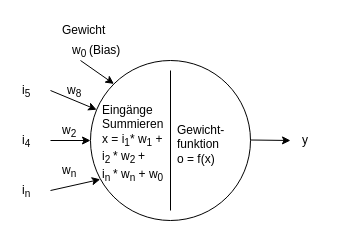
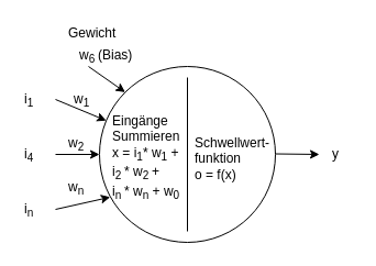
  <mxCell id="0" />
  <mxCell id="1" parent="0" />
  <mxCell id="2" value="" style="ellipse;whiteSpace=wrap;html=1;aspect=fixed;" vertex="1" parent="1"><mxGeometry x="90" y="60" width="160" height="160" as="geometry" /></mxCell>
  <mxCell id="3" value="" style="endArrow=classic;html=1;" edge="1" parent="1" target="2"><mxGeometry width="50" height="50" relative="1" as="geometry"><mxPoint x="50" y="90" as="sourcePoint" /><mxPoint x="100" y="60" as="targetPoint" /></mxGeometry></mxCell>
  <mxCell id="4" value="" style="endArrow=classic;html=1;entryX=0.061;entryY=0.743;entryDx=0;entryDy=0;entryPerimeter=0;" edge="1" parent="1" target="2"><mxGeometry width="50" height="50" relative="1" as="geometry"><mxPoint x="50" y="190" as="sourcePoint" /><mxPoint x="120" y="210" as="targetPoint" /></mxGeometry></mxCell>
  <mxCell id="5" value="" style="endArrow=classic;html=1;entryX=0;entryY=0.5;entryDx=0;entryDy=0;" edge="1" parent="1" target="2"><mxGeometry width="50" height="50" relative="1" as="geometry"><mxPoint x="50" y="140" as="sourcePoint" /><mxPoint x="-50" y="170" as="targetPoint" /></mxGeometry></mxCell>
  <mxCell id="6" value="" style="endArrow=classic;html=1;entryX=0;entryY=0;entryDx=0;entryDy=0;" edge="1" parent="1" target="2"><mxGeometry width="50" height="50" relative="1" as="geometry"><mxPoint x="80" y="60" as="sourcePoint" /><mxPoint x="170" y="-10" as="targetPoint" /></mxGeometry></mxCell>
  <mxCell id="7" value="" style="endArrow=none;html=1;" edge="1" parent="1"><mxGeometry width="50" height="50" relative="1" as="geometry"><mxPoint x="170" y="210" as="sourcePoint" /><mxPoint x="170" y="70" as="targetPoint" /></mxGeometry></mxCell>
- <mxCell id="8" value="i&lt;sub&gt;5&lt;/sub&gt;" style="text;html=1;resizable=0;points=[];autosize=1;align=left;verticalAlign=top;spacingTop=-4;" vertex="1" parent="1"><mxGeometry x="20" y="80" width="20" height="20" as="geometry" /></mxCell>
+ <mxCell id="8" value="i&lt;sub&gt;1&lt;/sub&gt;" style="text;html=1;resizable=0;points=[];autosize=1;align=left;verticalAlign=top;spacingTop=-4;" vertex="1" parent="1"><mxGeometry x="20" y="80" width="20" height="20" as="geometry" /></mxCell>
  <mxCell id="9" value="i&lt;sub&gt;4&lt;/sub&gt;" style="text;html=1;resizable=0;points=[];autosize=1;align=left;verticalAlign=top;spacingTop=-4;" vertex="1" parent="1"><mxGeometry x="20" y="130" width="20" height="20" as="geometry" /></mxCell>
  <mxCell id="10" value="i&lt;sub&gt;n&lt;/sub&gt;" style="text;html=1;resizable=0;points=[];autosize=1;align=left;verticalAlign=top;spacingTop=-4;" vertex="1" parent="1"><mxGeometry x="20" y="180" width="20" height="20" as="geometry" /></mxCell>
- <mxCell id="11" value="&lt;div&gt;w&lt;sub&gt;0 &lt;/sub&gt;(Bias)&lt;sub&gt;&lt;br&gt;&lt;/sub&gt;&lt;/div&gt;" style="text;html=1;resizable=0;points=[];autosize=1;align=left;verticalAlign=top;spacingTop=-4;" vertex="1" parent="1"><mxGeometry x="70" y="40" width="70" height="20" as="geometry" /></mxCell>
+ <mxCell id="11" value="&lt;div&gt;w&lt;sub&gt;6 &lt;/sub&gt;(Bias)&lt;sub&gt;&lt;br&gt;&lt;/sub&gt;&lt;/div&gt;" style="text;html=1;resizable=0;points=[];autosize=1;align=left;verticalAlign=top;spacingTop=-4;" vertex="1" parent="1"><mxGeometry x="70" y="40" width="70" height="20" as="geometry" /></mxCell>
  <mxCell id="12" value="&lt;div&gt;&lt;font style=&quot;font-size: 12px&quot;&gt;Eingänge&lt;/font&gt;&lt;/div&gt;&lt;div&gt;&lt;font style=&quot;font-size: 12px&quot;&gt;Summieren&lt;/font&gt;&lt;/div&gt;&lt;div&gt;&lt;font style=&quot;font-size: 12px&quot;&gt;x = i&lt;sub&gt;1&lt;/sub&gt;* w&lt;sub&gt;1&lt;/sub&gt; +&lt;/font&gt;&lt;/div&gt;&lt;div&gt;&lt;font style=&quot;font-size: 12px&quot;&gt; i&lt;sub&gt;2 &lt;/sub&gt;* w&lt;sub&gt;2 &lt;/sub&gt;+ &lt;br&gt;&lt;/font&gt;&lt;/div&gt;&lt;div&gt;&lt;font style=&quot;font-size: 12px&quot;&gt;i&lt;sub&gt;n &lt;/sub&gt;* w&lt;sub&gt;n&lt;/sub&gt; + w&lt;sub&gt;0&lt;/sub&gt;&lt;br&gt;&lt;/font&gt;&lt;/div&gt;" style="text;html=1;resizable=0;points=[];autosize=1;align=left;verticalAlign=top;spacingTop=-4;" vertex="1" parent="1"><mxGeometry x="100" y="100" width="80" height="80" as="geometry" /></mxCell>
  <mxCell id="13" value="&lt;div&gt;Gewicht&lt;/div&gt;&lt;div&gt;&lt;br&gt;&lt;/div&gt;" style="text;html=1;resizable=0;points=[];autosize=1;align=left;verticalAlign=top;spacingTop=-4;" vertex="1" parent="1"><mxGeometry x="60" y="20" width="60" height="30" as="geometry" /></mxCell>
- <mxCell id="14" value="&lt;div&gt;w&lt;sub&gt;8&lt;/sub&gt;&lt;/div&gt;" style="text;html=1;resizable=0;points=[];autosize=1;align=left;verticalAlign=top;spacingTop=-4;" vertex="1" parent="1"><mxGeometry x="65" y="80" width="30" height="20" as="geometry" /></mxCell>
+ <mxCell id="14" value="&lt;div&gt;w&lt;sub&gt;1&lt;/sub&gt;&lt;/div&gt;" style="text;html=1;resizable=0;points=[];autosize=1;align=left;verticalAlign=top;spacingTop=-4;" vertex="1" parent="1"><mxGeometry x="65" y="80" width="30" height="20" as="geometry" /></mxCell>
  <mxCell id="15" value="&lt;div&gt;w&lt;sub&gt;2&lt;/sub&gt;&lt;/div&gt;" style="text;html=1;resizable=0;points=[];autosize=1;align=left;verticalAlign=top;spacingTop=-4;" vertex="1" parent="1"><mxGeometry x="60" y="120" width="30" height="20" as="geometry" /></mxCell>
  <mxCell id="16" value="&lt;div&gt;w&lt;sub&gt;n&lt;/sub&gt;&lt;/div&gt;" style="text;html=1;resizable=0;points=[];autosize=1;align=left;verticalAlign=top;spacingTop=-4;" vertex="1" parent="1"><mxGeometry x="60" y="160" width="30" height="20" as="geometry" /></mxCell>
- <mxCell id="17" value="&lt;div&gt;Gewicht-&lt;/div&gt;&lt;div&gt;funktion&lt;/div&gt;&lt;div&gt;o = f(x)&lt;br&gt; &lt;/div&gt;" style="text;html=1;resizable=0;points=[];autosize=1;align=left;verticalAlign=top;spacingTop=-4;" vertex="1" parent="1"><mxGeometry x="175" y="120" width="90" height="40" as="geometry" /></mxCell>
+ <mxCell id="17" value="&lt;div&gt;Schwellwert-&lt;/div&gt;&lt;div&gt;funktion&lt;/div&gt;&lt;div&gt;o = f(x)&lt;br&gt; &lt;/div&gt;" style="text;html=1;resizable=0;points=[];autosize=1;align=left;verticalAlign=top;spacingTop=-4;" vertex="1" parent="1"><mxGeometry x="175" y="120" width="90" height="40" as="geometry" /></mxCell>
  <mxCell id="18" value="" style="endArrow=classic;html=1;" edge="1" parent="1"><mxGeometry width="50" height="50" relative="1" as="geometry"><mxPoint x="250" y="139.5" as="sourcePoint" /><mxPoint x="290" y="140" as="targetPoint" /></mxGeometry></mxCell>
  <mxCell id="19" value="y" style="text;html=1;resizable=0;points=[];autosize=1;align=left;verticalAlign=top;spacingTop=-4;" vertex="1" parent="1"><mxGeometry x="300" y="130" width="20" height="20" as="geometry" /></mxCell>
